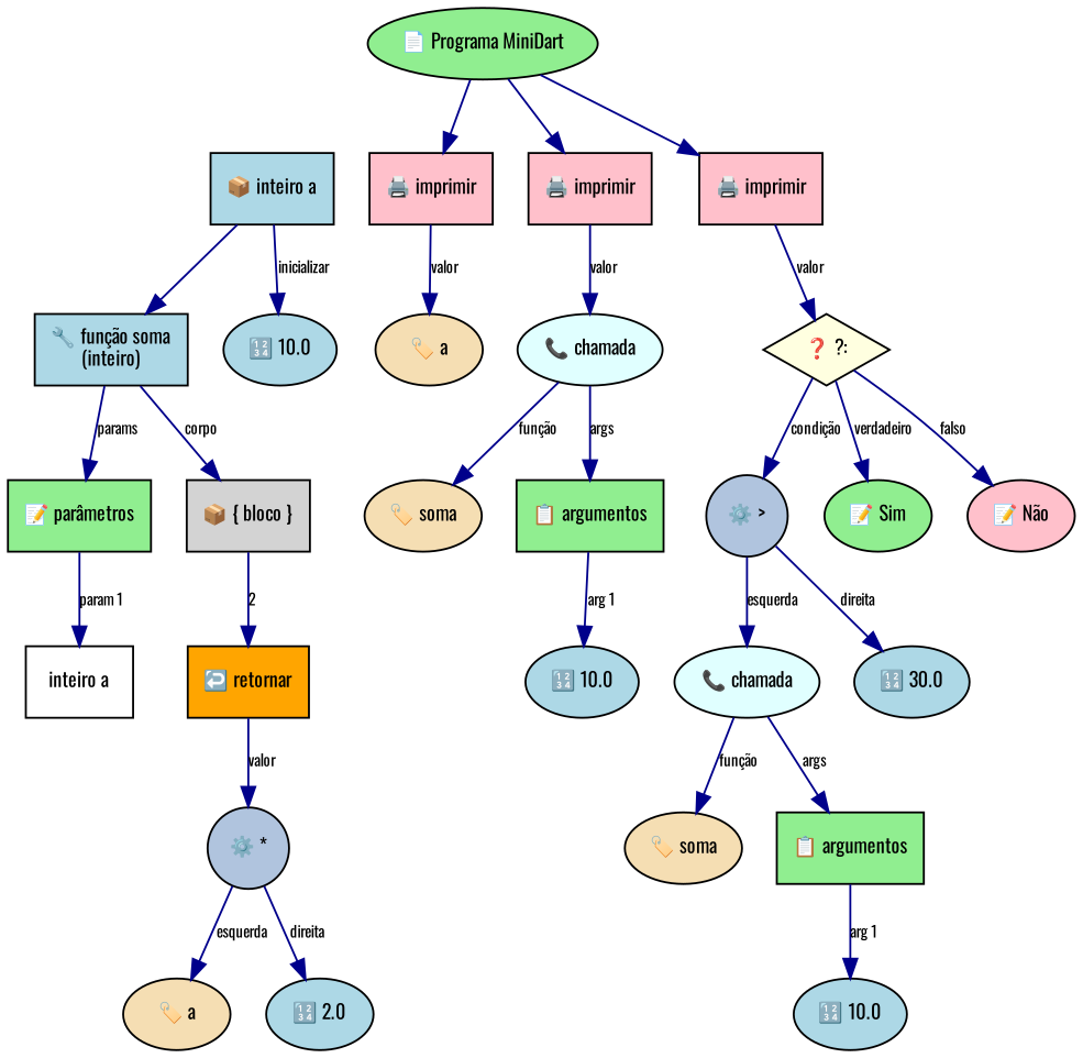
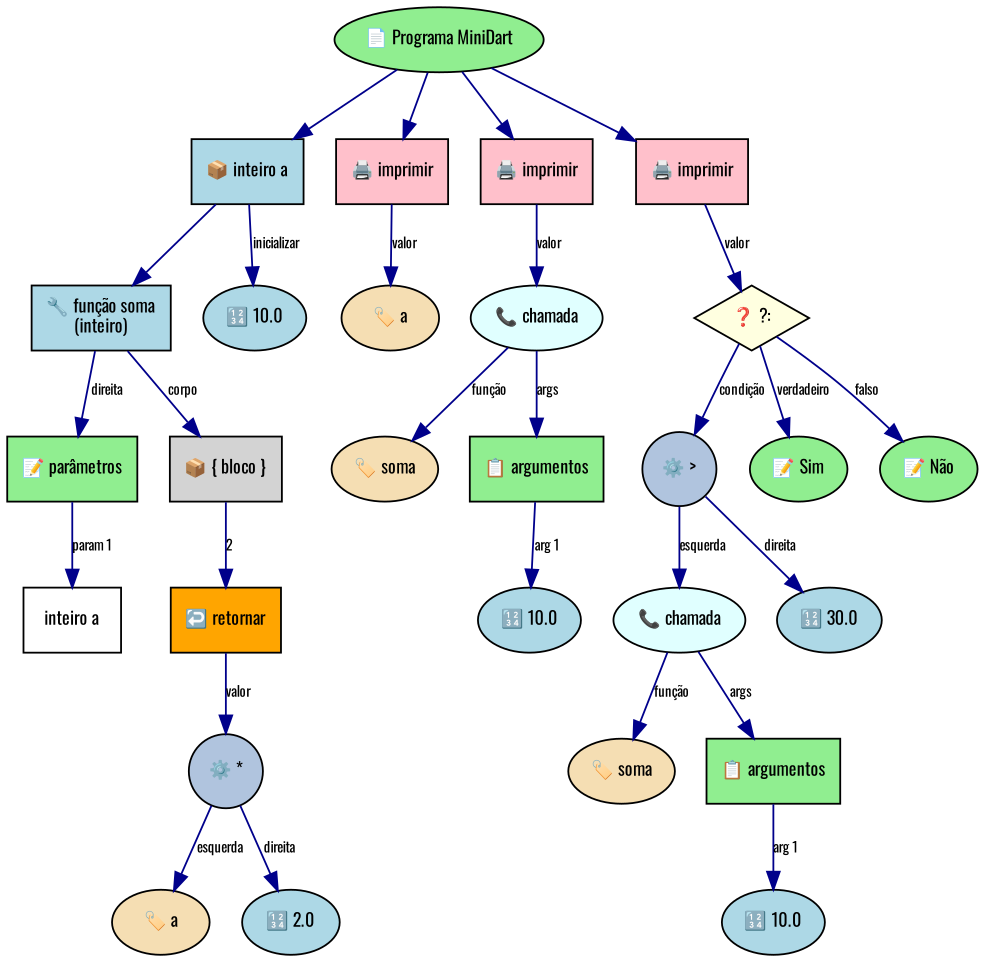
  digraph {
    fontname=Oswald
    rankdir=TB
    node [fillcolor=lightblue fontname=Oswald fontsize=10 shape=ellipse style=filled]
    edge [color=darkblue fontname=Oswald fontsize=8]
    n1 [fillcolor=lightgreen label="📄 Programa MiniDart"]
    n2 [label="📦 inteiro a" shape=box]
    n3 [fillcolor=pink label="🖨️ imprimir" shape=box]
    n4 [fillcolor=pink label="🖨️ imprimir" shape=box]
    n5 [fillcolor=pink label="🖨️ imprimir" shape=box]
    n6 [label="🔧 função soma\n(inteiro)" shape=box]
    n7 [fillcolor=lightgreen label="📝 parâmetros" shape=box]
    n8 [fillcolor=lightgray label="📦 { bloco }" shape=box]
    n9 [label="🔢 10.0"]
    n10 [fillcolor=wheat label="🏷️ a"]
    n11 [fillcolor=lightcyan label="📞 chamada"]
    n12 [fillcolor=lightyellow label="❓ ?:" shape=diamond]
    n13 [fillcolor=white label="inteiro a" shape=box]
    n14 [fillcolor=orange label="↩️ retornar" shape=box]
    n15 [fillcolor=lightsteelblue label="⚙️ *" shape=circle]
    n16 [fillcolor=wheat label="🏷️ a"]
    n17 [label="🔢 2.0"]
    n18 [fillcolor=wheat label="🏷️ soma"]
    n19 [fillcolor=lightgreen label="📋 argumentos" shape=box]
    n20 [label="🔢 10.0"]
    n21 [fillcolor=lightsteelblue label="⚙️ >" shape=circle]
    n22 [fillcolor=lightgreen label="📝 Sim"]
-   n23 [fillcolor=pink label="📝 Não"]
+   n23 [fillcolor=lightgreen label="📝 Não"]
    n24 [fillcolor=lightcyan label="📞 chamada"]
    n25 [label="🔢 30.0"]
    n26 [fillcolor=wheat label="🏷️ soma"]
    n27 [fillcolor=lightgreen label="📋 argumentos" shape=box]
    n28 [label="🔢 10.0"]
+   n1 -> n2
    n1 -> n3
    n1 -> n4
    n1 -> n5
    n2 -> n6
    n2 -> n9 [label=inicializar]
    n3 -> n10 [label=valor]
    n4 -> n11 [label=valor]
    n5 -> n12 [label=valor]
-   n6 -> n7 [label=params]
+   n6 -> n7 [label=direita]
    n6 -> n8 [label=corpo]
    n7 -> n13 [label="param 1"]
    n8 -> n14 [label=2]
    n11 -> n18 [label="função"]
    n11 -> n19 [label=args]
    n12 -> n21 [label="condição"]
    n12 -> n22 [label=verdadeiro]
    n12 -> n23 [label=falso]
    n14 -> n15 [label=valor]
    n15 -> n16 [label=esquerda]
    n15 -> n17 [label=direita]
    n19 -> n20 [label="arg 1"]
    n21 -> n24 [label=esquerda]
    n21 -> n25 [label=direita]
    n24 -> n26 [label="função"]
    n24 -> n27 [label=args]
    n27 -> n28 [label="arg 1"]
  }
